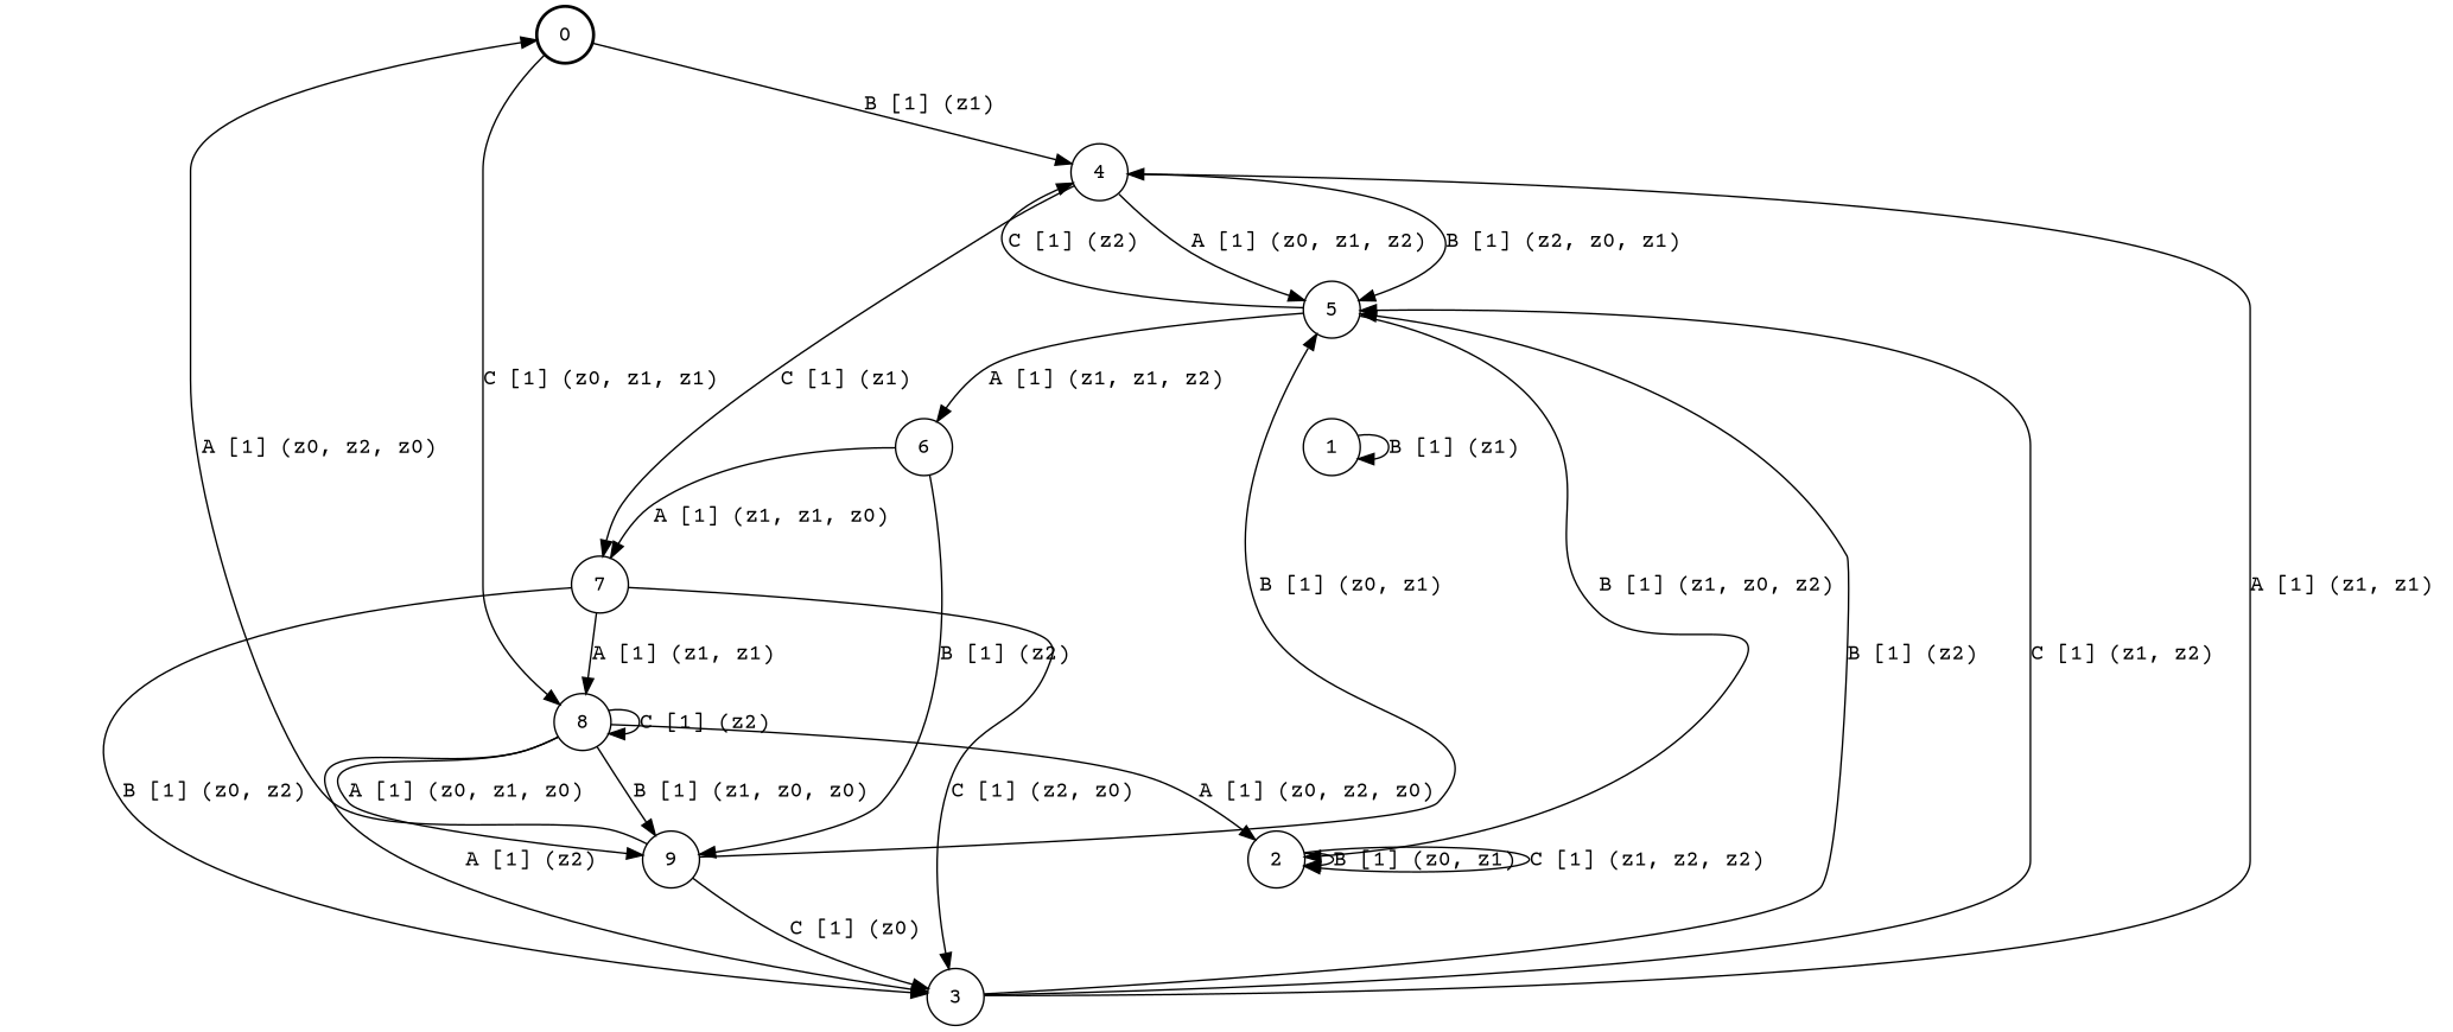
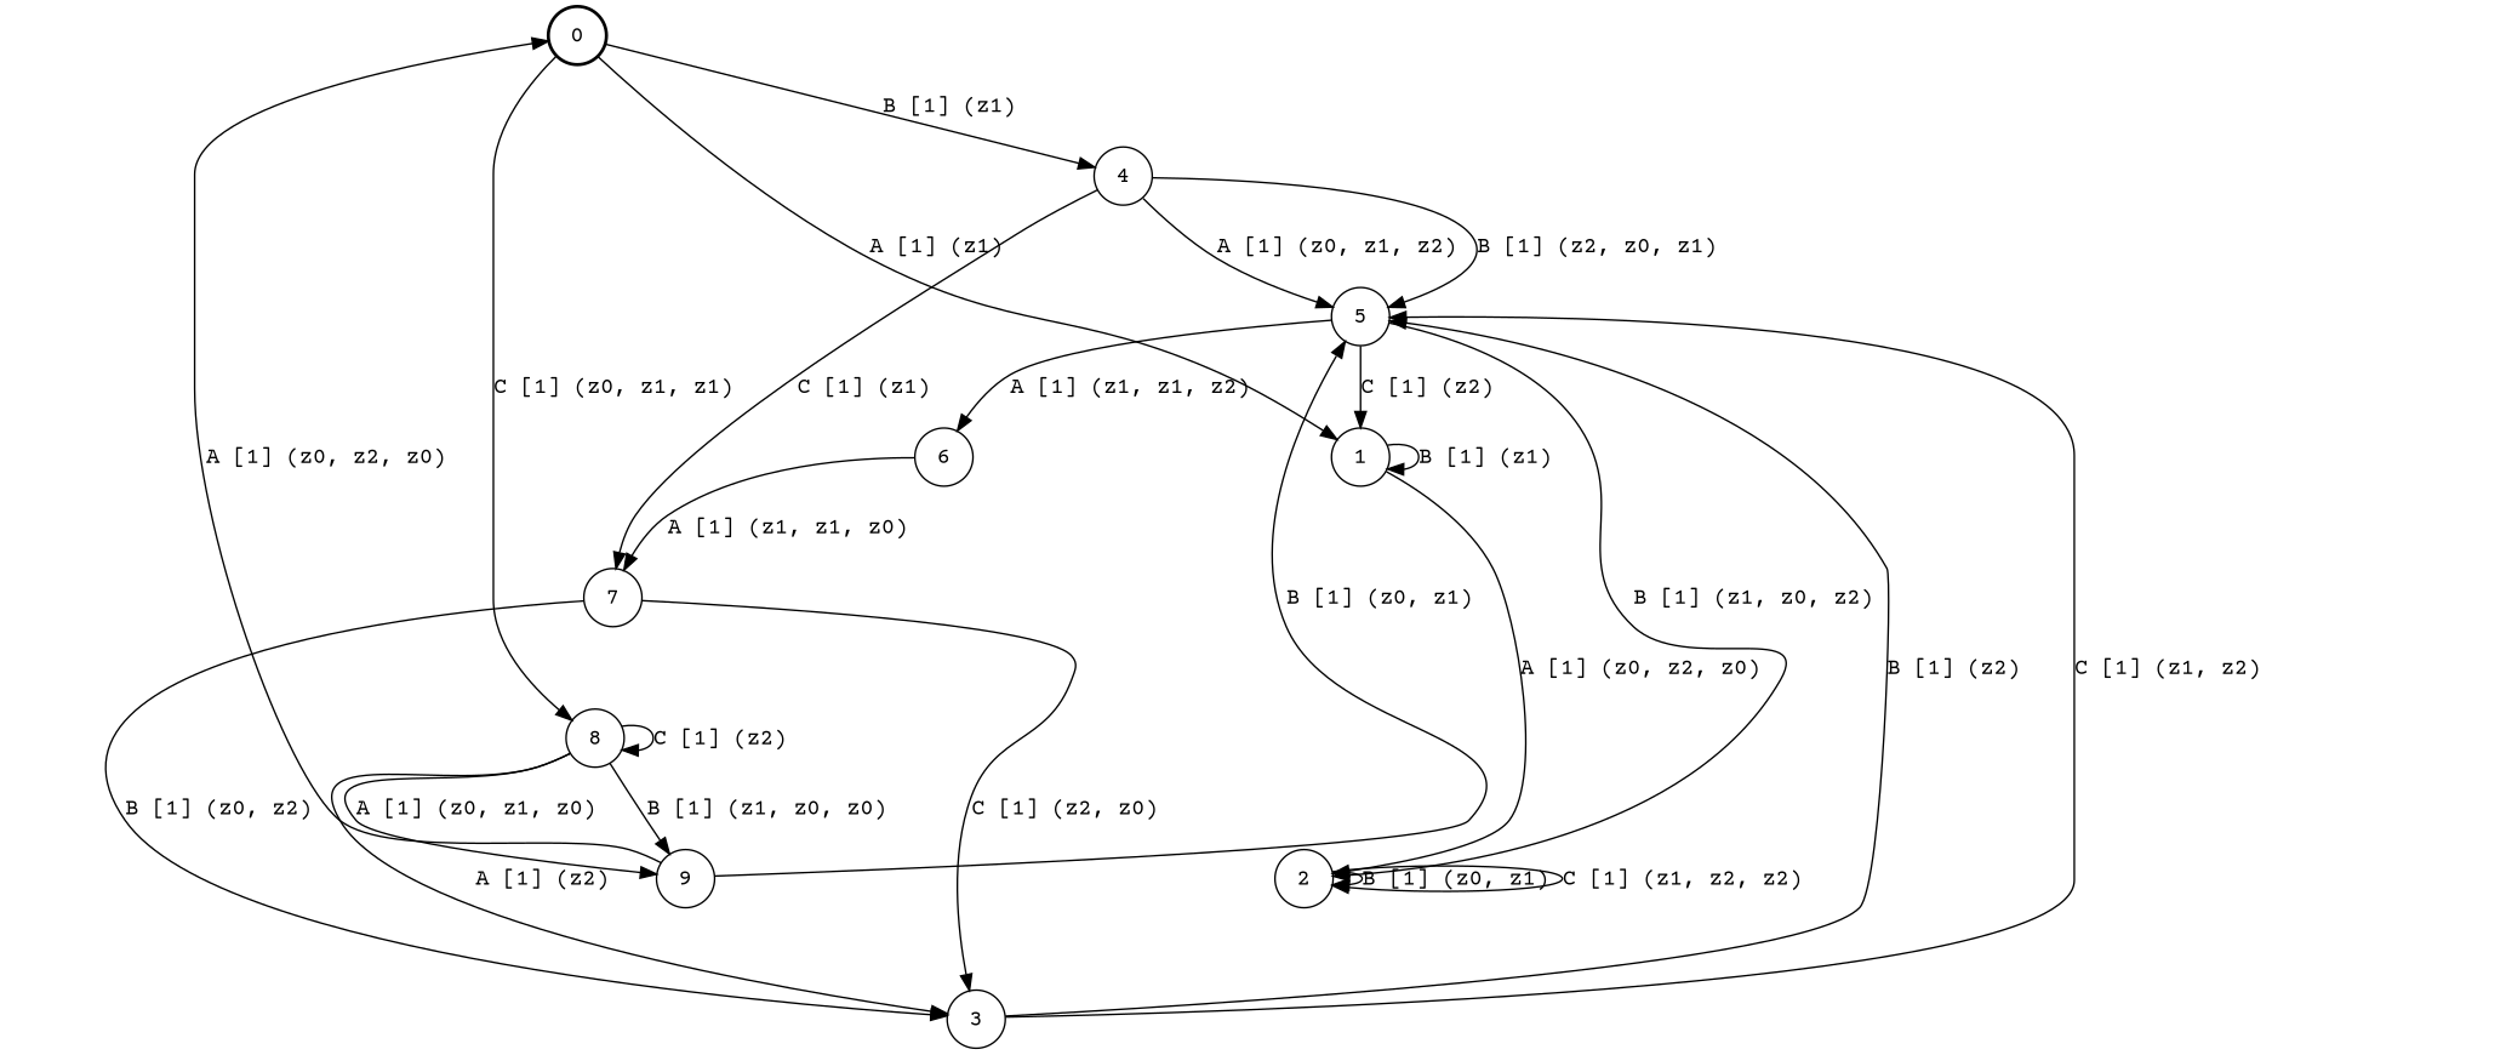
  digraph {
    fontname="Courier Prime"
    node [fontname="Courier Prime" shape=circle]
    edge [fontname="Courier Prime"]
    0 [style=bold]
    1
    4
    8
    2
    5
    7
    6
    9
    3
+   0 -> 1 [label="A [1] (z1) "]
    0 -> 4 [label="B [1] (z1) "]
    0 -> 8 [label="C [1] (z0, z1, z1) "]
    1 -> 1 [label="B [1] (z1) "]
-   8 -> 2 [label="A [1] (z0, z2, z0) "]
+   1 -> 2 [label="A [1] (z0, z2, z0) "]
    4 -> 5 [label="A [1] (z0, z1, z2) "]
    4 -> 5 [label="B [1] (z2, z0, z1) "]
    4 -> 7 [label="C [1] (z1) "]
    8 -> 8 [label="C [1] (z2) "]
    8 -> 9 [label="A [1] (z0, z1, z0) "]
    8 -> 9 [label="B [1] (z1, z0, z0) "]
    8 -> 3 [label="A [1] (z2) "]
    2 -> 2 [label="B [1] (z0, z1) "]
    2 -> 2 [label="C [1] (z1, z2, z2) "]
-   5 -> 4 [label="C [1] (z2) "]
+   5 -> 1 [label="C [1] (z2) "]
    5 -> 2 [label="B [1] (z1, z0, z2) "]
    5 -> 6 [label="A [1] (z1, z1, z2) "]
-   7 -> 8 [label="A [1] (z1, z1) "]
    7 -> 3 [label="B [1] (z0, z2) "]
    7 -> 3 [label="C [1] (z2, z0) "]
    6 -> 7 [label="A [1] (z1, z1, z0) "]
-   6 -> 9 [label="B [1] (z2) "]
    9 -> 0 [label="A [1] (z0, z2, z0) "]
    9 -> 5 [label="B [1] (z0, z1) "]
-   9 -> 3 [label="C [1] (z0) "]
-   3 -> 4 [label="A [1] (z1, z1) "]
    3 -> 5 [label="B [1] (z2) "]
    3 -> 5 [label="C [1] (z1, z2) "]
  }
